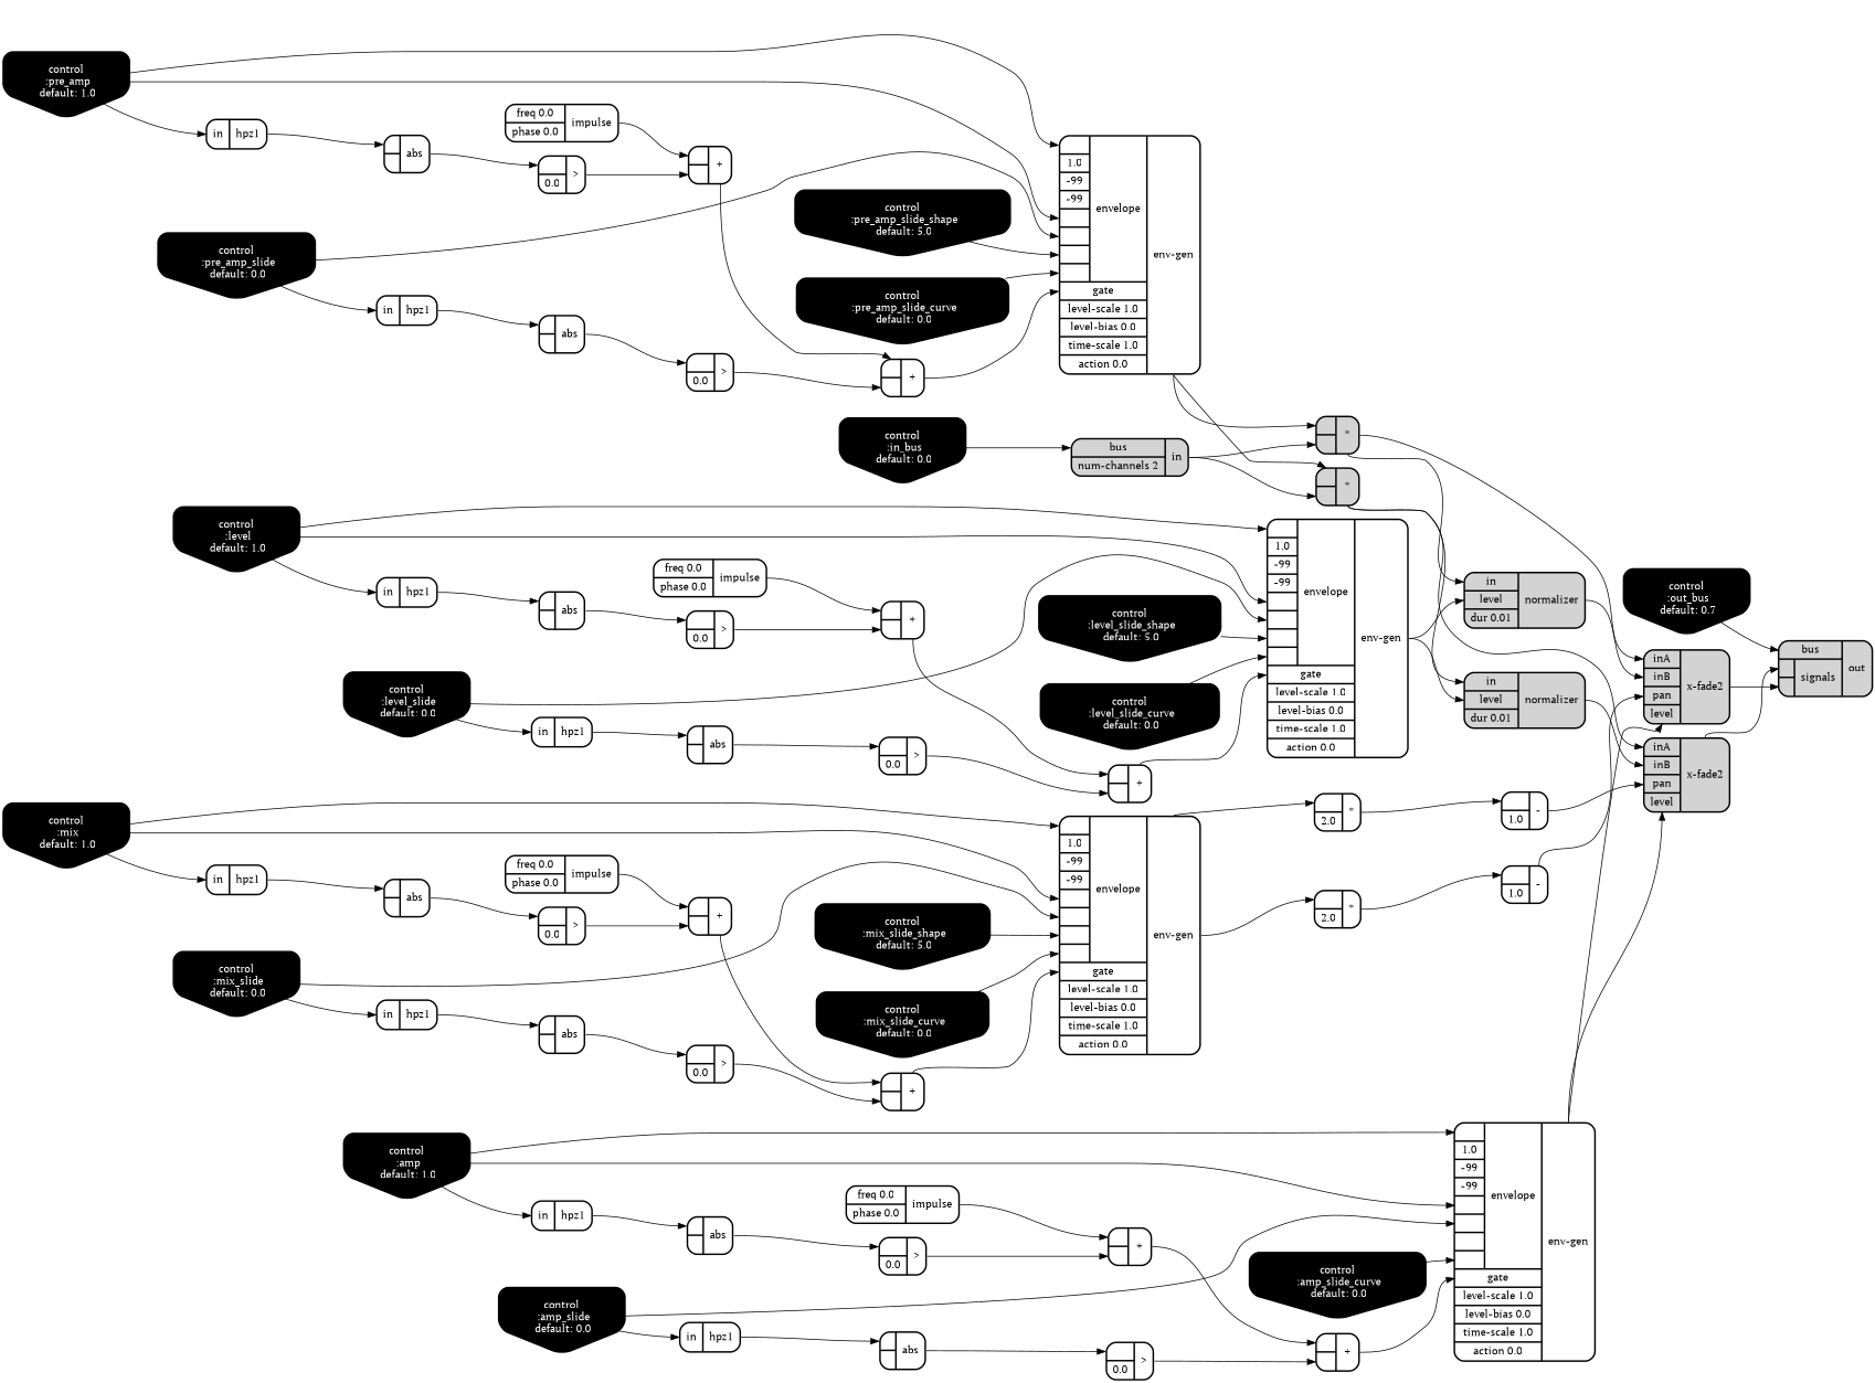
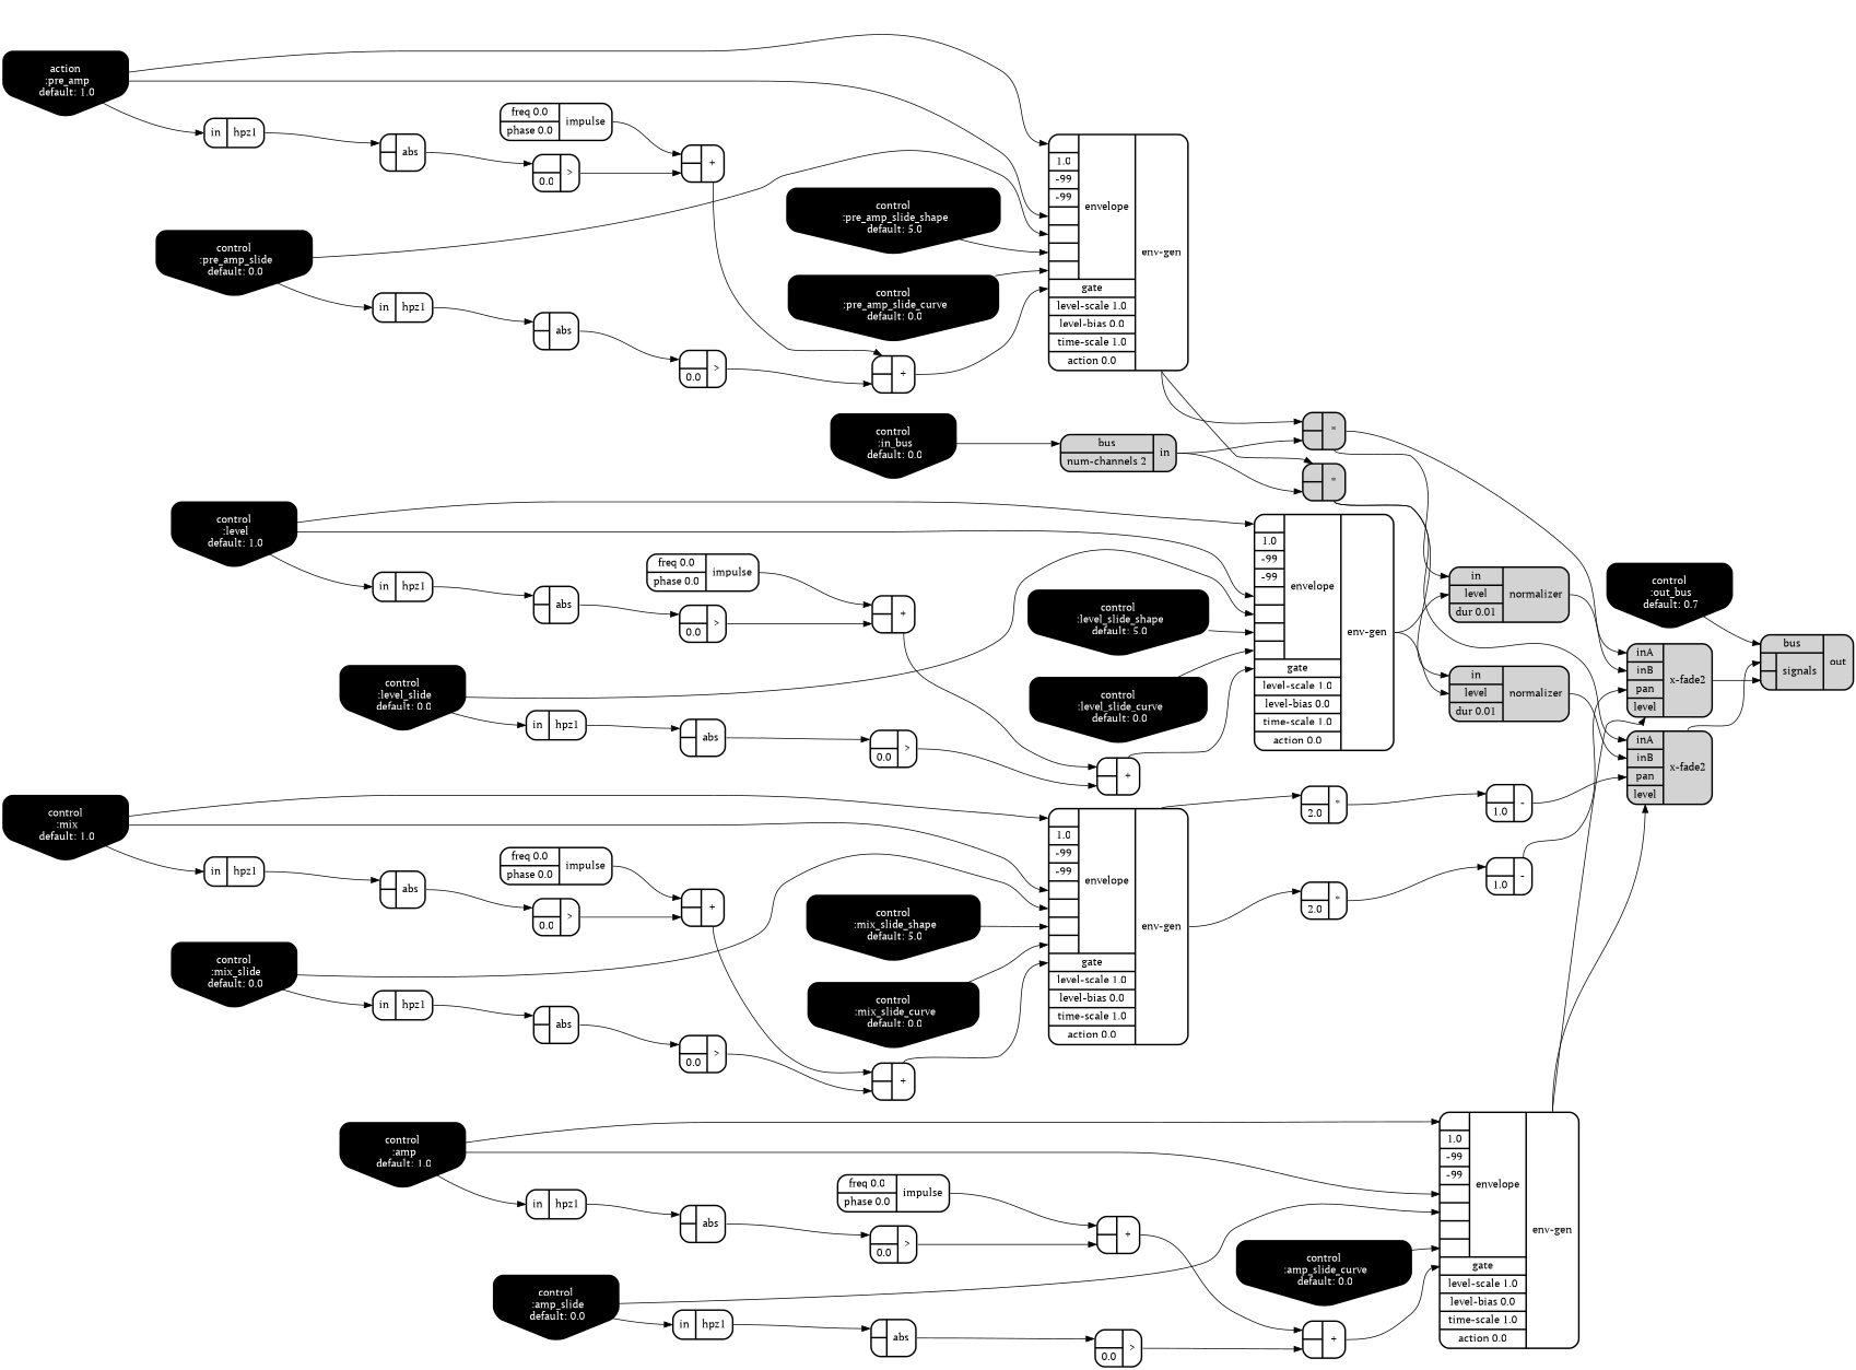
  digraph {
    fontname="PT Serif"
    rankdir=LR
    node [fontname="PT Serif" rankdir=LR shape=record style="bold, rounded"]
    edge [fontname="PT Serif" headport=a tailport=__UG_NAME__]
    n1 [label="{{ <a> |<b> 2.0} |<__UG_NAME__>* }"]
    n2 [label="{{ <a> |<b> 1.0} |<__UG_NAME__>- }"]
    n3 [label="{{ <ina> inA|<inb> inB|<pan> pan|<level> level} |<__UG_NAME__>x-fade2 }" style="filled, bold, rounded"]
    n4 [label="{{ <a> |<b> } |<__UG_NAME__>* }" style="filled, bold, rounded"]
    n5 [label="{{ <in> in|<level> level|<dur> dur 0.01} |<__UG_NAME__>normalizer }" style="filled, bold, rounded"]
    n6 [label="{{ <ina> inA|<inb> inB|<pan> pan|<level> level} |<__UG_NAME__>x-fade2 }" style="filled, bold, rounded"]
    n7 [label="{{ <bus> bus|{{<signals___x____fade2___0>|<signals___x____fade2___1>}|signals}} |<__UG_NAME__>out }" style="filled, bold, rounded"]
    n8 [label="{{ <a> |<b> } |<__UG_NAME__>* }" style="filled, bold, rounded"]
    n9 [label="{{ <in> in|<level> level|<dur> dur 0.01} |<__UG_NAME__>normalizer }" style="filled, bold, rounded"]
    n10 [label="{{ <a> |<b> 2.0} |<__UG_NAME__>* }"]
    n11 [label="{{ <a> |<b> 1.0} |<__UG_NAME__>- }"]
    n12 [label="{{ <a> |<b> } |<__UG_NAME__>+ }"]
    n13 [label="{{ <a> |<b> } |<__UG_NAME__>+ }"]
    n14 [label="{{ {{<envelope___control___0>|1.0|-99|-99|<envelope___control___4>|<envelope___control___5>|<envelope___control___6>|<envelope___control___7>}|envelope}|<gate> gate|<level____scale> level-scale 1.0|<level____bias> level-bias 0.0|<time____scale> time-scale 1.0|<action> action 0.0} |<__UG_NAME__>env-gen }"]
    n15 [label="{{ <a> |<b> } |<__UG_NAME__>+ }"]
    n16 [label="{{ <a> |<b> } |<__UG_NAME__>+ }"]
    n17 [label="{{ {{<envelope___control___0>|1.0|-99|-99|<envelope___control___4>|<envelope___control___5>|<envelope___control___6>|<envelope___control___7>}|envelope}|<gate> gate|<level____scale> level-scale 1.0|<level____bias> level-bias 0.0|<time____scale> time-scale 1.0|<action> action 0.0} |<__UG_NAME__>env-gen }"]
    n18 [label="{{ <a> |<b> } |<__UG_NAME__>+ }"]
    n19 [label="{{ <a> |<b> } |<__UG_NAME__>+ }"]
    n20 [label="{{ {{<envelope___control___0>|1.0|-99|-99|<envelope___control___4>|<envelope___control___5>|<envelope___control___6>|<envelope___control___7>}|envelope}|<gate> gate|<level____scale> level-scale 1.0|<level____bias> level-bias 0.0|<time____scale> time-scale 1.0|<action> action 0.0} |<__UG_NAME__>env-gen }"]
    n21 [label="{{ <a> |<b> } |<__UG_NAME__>+ }"]
    n22 [label="{{ <a> |<b> } |<__UG_NAME__>+ }"]
    n23 [label="{{ {{<envelope___control___0>|1.0|-99|-99|<envelope___control___4>|<envelope___control___5>|<envelope___control___6>|<envelope___control___7>}|envelope}|<gate> gate|<level____scale> level-scale 1.0|<level____bias> level-bias 0.0|<time____scale> time-scale 1.0|<action> action 0.0} |<__UG_NAME__>env-gen }"]
    n24 [label="{{ <a> |<b> 0.0} |<__UG_NAME__>\> }"]
    n25 [label="{{ <a> |<b> 0.0} |<__UG_NAME__>\> }"]
    n26 [label="{{ <a> |<b> 0.0} |<__UG_NAME__>\> }"]
    n27 [label="{{ <a> |<b> 0.0} |<__UG_NAME__>\> }"]
    n28 [label="{{ <a> |<b> 0.0} |<__UG_NAME__>\> }"]
    n29 [label="{{ <a> |<b> 0.0} |<__UG_NAME__>\> }"]
    n30 [label="{{ <a> |<b> 0.0} |<__UG_NAME__>\> }"]
    n31 [label="{{ <a> |<b> 0.0} |<__UG_NAME__>\> }"]
    n32 [label="{{ <a> |<b> } |<__UG_NAME__>abs }"]
    n33 [label="{{ <a> |<b> } |<__UG_NAME__>abs }"]
    n34 [label="{{ <a> |<b> } |<__UG_NAME__>abs }"]
    n35 [label="{{ <a> |<b> } |<__UG_NAME__>abs }"]
    n36 [label="{{ <a> |<b> } |<__UG_NAME__>abs }"]
    n37 [label="{{ <a> |<b> } |<__UG_NAME__>abs }"]
    n38 [label="{{ <a> |<b> } |<__UG_NAME__>abs }"]
    n39 [label="{{ <a> |<b> } |<__UG_NAME__>abs }"]
    n40 [fillcolor=black fontcolor=white label="control\n :amp\n default: 1.0" shape=invhouse style="rounded, filled, bold" rankdir=""]
    n41 [label="{{ <in> in} |<__UG_NAME__>hpz1 }"]
    n42 [fillcolor=black fontcolor=white label="control\n :amp_slide\n default: 0.0" shape=invhouse style="rounded, filled, bold" rankdir=""]
    n43 [label="{{ <in> in} |<__UG_NAME__>hpz1 }"]
    n44 [fillcolor=black fontcolor=white label="control\n :amp_slide_curve\n default: 0.0" shape=invhouse style="rounded, filled, bold" rankdir=""]
    n45 [fillcolor=black fontcolor=white label="control\n :mix\n default: 1.0" shape=invhouse style="rounded, filled, bold" rankdir=""]
    n46 [label="{{ <in> in} |<__UG_NAME__>hpz1 }"]
    n47 [fillcolor=black fontcolor=white label="control\n :mix_slide\n default: 0.0" shape=invhouse style="rounded, filled, bold" rankdir=""]
    n48 [label="{{ <in> in} |<__UG_NAME__>hpz1 }"]
    n49 [fillcolor=black fontcolor=white label="control\n :mix_slide_shape\n default: 5.0" shape=invhouse style="rounded, filled, bold" rankdir=""]
    n50 [fillcolor=black fontcolor=white label="control\n :mix_slide_curve\n default: 0.0" shape=invhouse style="rounded, filled, bold" rankdir=""]
-   n51 [fillcolor=black fontcolor=white label="control\n :pre_amp\n default: 1.0" shape=invhouse style="rounded, filled, bold" rankdir=""]
+   n51 [fillcolor=black fontcolor=white label="action\n :pre_amp\n default: 1.0" shape=invhouse style="rounded, filled, bold" rankdir=""]
    n52 [label="{{ <in> in} |<__UG_NAME__>hpz1 }"]
    n53 [fillcolor=black fontcolor=white label="control\n :pre_amp_slide\n default: 0.0" shape=invhouse style="rounded, filled, bold" rankdir=""]
    n54 [label="{{ <in> in} |<__UG_NAME__>hpz1 }"]
    n55 [fillcolor=black fontcolor=white label="control\n :pre_amp_slide_shape\n default: 5.0" shape=invhouse style="rounded, filled, bold" rankdir=""]
    n56 [fillcolor=black fontcolor=white label="control\n :pre_amp_slide_curve\n default: 0.0" shape=invhouse style="rounded, filled, bold" rankdir=""]
    n57 [fillcolor=black fontcolor=white label="control\n :level\n default: 1.0" shape=invhouse style="rounded, filled, bold" rankdir=""]
    n58 [label="{{ <in> in} |<__UG_NAME__>hpz1 }"]
    n59 [fillcolor=black fontcolor=white label="control\n :level_slide\n default: 0.0" shape=invhouse style="rounded, filled, bold" rankdir=""]
    n60 [label="{{ <in> in} |<__UG_NAME__>hpz1 }"]
    n61 [fillcolor=black fontcolor=white label="control\n :level_slide_shape\n default: 5.0" shape=invhouse style="rounded, filled, bold" rankdir=""]
    n62 [fillcolor=black fontcolor=white label="control\n :level_slide_curve\n default: 0.0" shape=invhouse style="rounded, filled, bold" rankdir=""]
    n63 [fillcolor=black fontcolor=white label="control\n :in_bus\n default: 0.0" shape=invhouse style="rounded, filled, bold" rankdir=""]
    n64 [label="{{ <bus> bus|<num____channels> num-channels 2} |<__UG_NAME__>in }" style="filled, bold, rounded"]
    n65 [fillcolor=black fontcolor=white label="control\n :out_bus\n default: 0.7" shape=invhouse style="rounded, filled, bold" rankdir=""]
    n66 [label="{{ <freq> freq 0.0|<phase> phase 0.0} |<__UG_NAME__>impulse }"]
    n67 [label="{{ <freq> freq 0.0|<phase> phase 0.0} |<__UG_NAME__>impulse }"]
    n68 [label="{{ <freq> freq 0.0|<phase> phase 0.0} |<__UG_NAME__>impulse }"]
    n69 [label="{{ <freq> freq 0.0|<phase> phase 0.0} |<__UG_NAME__>impulse }"]
    n1 -> n2
    n2 -> n3 [headport=pan]
    n3 -> n7 [headport=signals___x____fade2___0]
    n4 -> n5 [headport=in]
    n4 -> n6 [headport=ina]
    n5 -> n6 [headport=inb]
    n6 -> n7 [headport=signals___x____fade2___1]
    n8 -> n3 [headport=ina]
    n8 -> n9 [headport=in]
    n9 -> n3 [headport=inb]
    n10 -> n11
    n11 -> n6 [headport=pan]
    n12 -> n13
    n13 -> n14 [headport=gate]
    n14 -> n1
    n14 -> n10
    n15 -> n16
    n16 -> n17 [headport=gate]
    n17 -> n4
    n17 -> n8
    n18 -> n19
    n19 -> n20 [headport=gate]
    n20 -> n3 [headport=level]
    n20 -> n6 [headport=level]
    n21 -> n22
    n22 -> n23 [headport=gate]
    n23 -> n5 [headport=level]
    n23 -> n9 [headport=level]
    n24 -> n12 [headport=b]
    n25 -> n13 [headport=b]
    n26 -> n15 [headport=b]
    n27 -> n18 [headport=b]
    n28 -> n19 [headport=b]
    n29 -> n16 [headport=b]
    n30 -> n21 [headport=b]
    n31 -> n22 [headport=b]
    n32 -> n25
    n33 -> n24
    n34 -> n26
    n35 -> n31
    n36 -> n27
    n37 -> n28
    n38 -> n30
    n39 -> n29
    n40 -> n20 [headport=envelope___control___0]
    n40 -> n20 [headport=envelope___control___4]
    n40 -> n41 [headport=in]
    n41 -> n36
    n42 -> n20 [headport=envelope___control___5]
    n42 -> n43 [headport=in]
    n43 -> n37
    n44 -> n20 [headport=envelope___control___7]
    n45 -> n14 [headport=envelope___control___0]
    n45 -> n14 [headport=envelope___control___4]
    n45 -> n46 [headport=in]
    n46 -> n33
    n47 -> n14 [headport=envelope___control___5]
    n47 -> n48 [headport=in]
    n48 -> n32
    n49 -> n14 [headport=envelope___control___6]
    n50 -> n14 [headport=envelope___control___7]
    n51 -> n17 [headport=envelope___control___0]
    n51 -> n17 [headport=envelope___control___4]
    n51 -> n52 [headport=in]
    n52 -> n34
    n53 -> n17 [headport=envelope___control___5]
    n53 -> n54 [headport=in]
    n54 -> n39
    n55 -> n17 [headport=envelope___control___6]
    n56 -> n17 [headport=envelope___control___7]
    n57 -> n23 [headport=envelope___control___0]
    n57 -> n23 [headport=envelope___control___4]
    n57 -> n58 [headport=in]
    n58 -> n38
    n59 -> n23 [headport=envelope___control___5]
    n59 -> n60 [headport=in]
    n60 -> n35
    n61 -> n23 [headport=envelope___control___6]
    n62 -> n23 [headport=envelope___control___7]
    n63 -> n64 [headport=bus]
    n64 -> n4 [headport=b]
    n64 -> n8 [headport=b]
    n65 -> n7 [headport=bus]
    n66 -> n12
    n67 -> n15
    n68 -> n18
    n69 -> n21
  }
